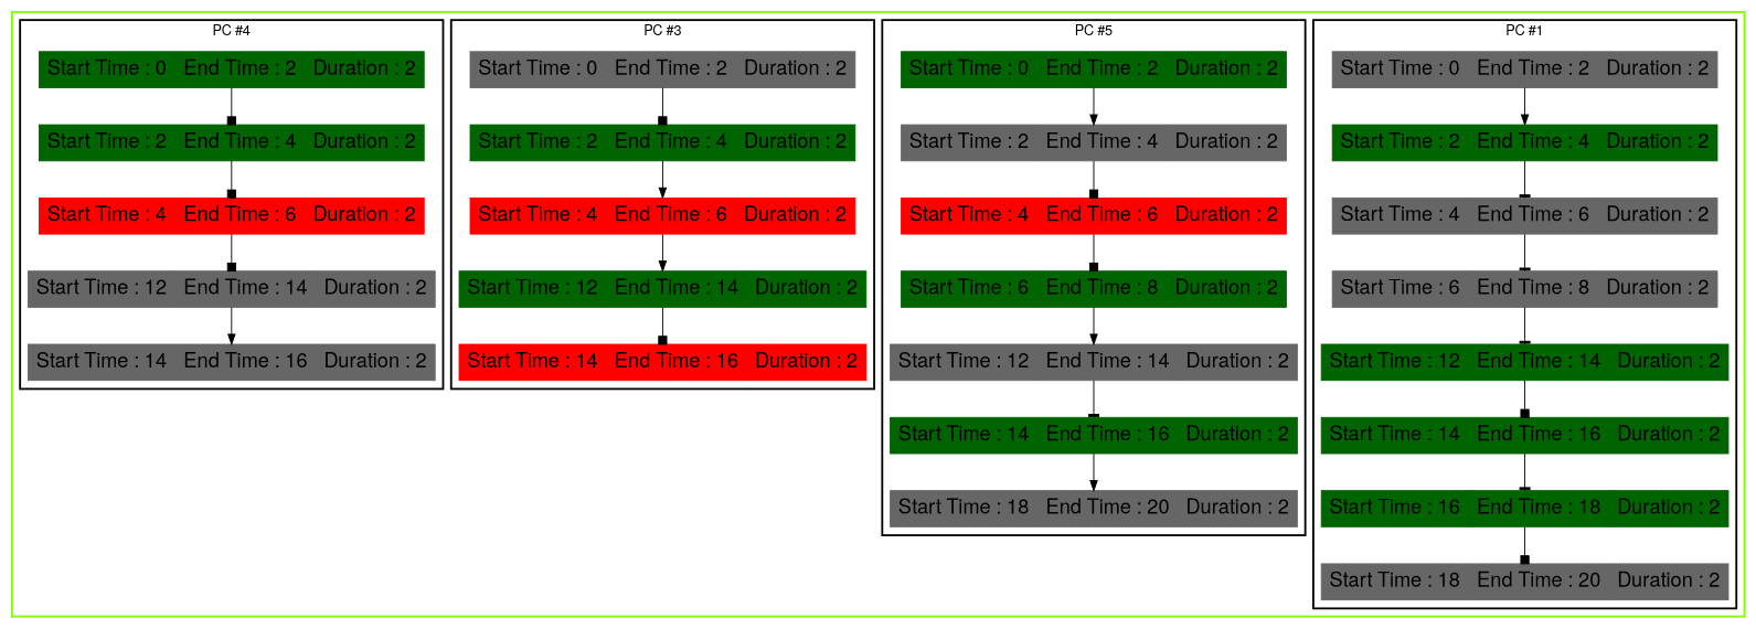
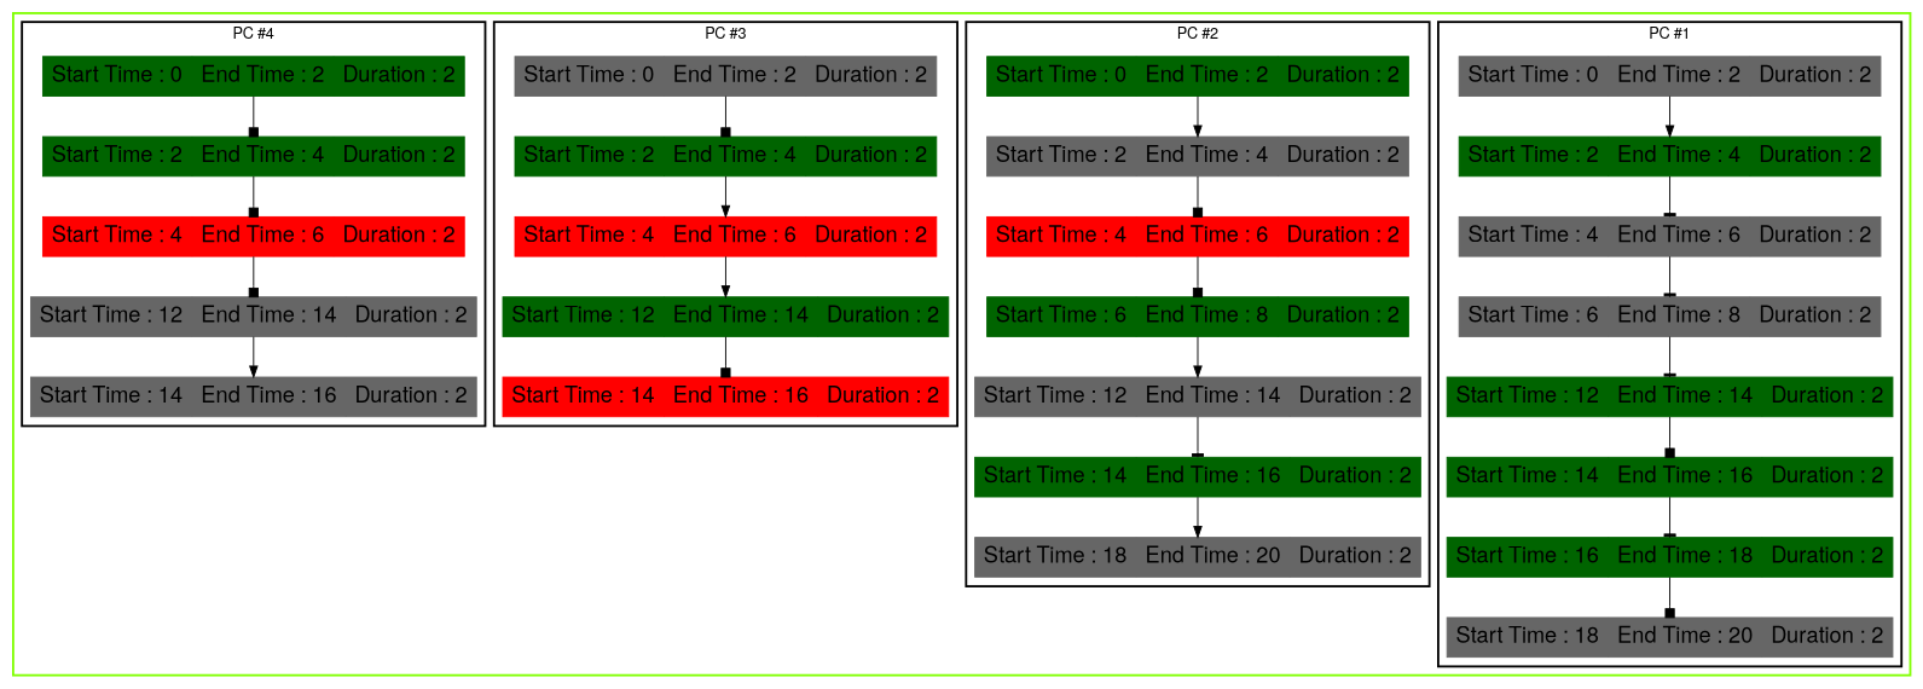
  digraph {
    fontname="Helvetica,Arial,sans-serif"
    rankdir=TB
    node [color=darkgreen fontname="Helvetica,Arial,sans-serif" fontsize=20 shape=record style=filled]
    edge [fontname="Helvetica,Arial,sans-serif" arrowhead=box]
    n1 [color=gray40 label="Start Time : 0 | End Time : 2 | Duration : 2"]
    n2 [label="Start Time : 2 | End Time : 4 | Duration : 2"]
    n3 [color=gray40 label="Start Time : 4 | End Time : 6 | Duration : 2"]
    n4 [color=gray40 label="Start Time : 6 | End Time : 8 | Duration : 2"]
    n5 [label="Start Time : 12 | End Time : 14 | Duration : 2"]
    n6 [label="Start Time : 14 | End Time : 16 | Duration : 2"]
    n7 [label="Start Time : 16 | End Time : 18 | Duration : 2"]
    n8 [color=gray40 label="Start Time : 18 | End Time : 20 | Duration : 2"]
    n9 [label="Start Time : 0 | End Time : 2 | Duration : 2"]
    n10 [color=gray40 label="Start Time : 2 | End Time : 4 | Duration : 2"]
    n11 [color=red label="Start Time : 4 | End Time : 6 | Duration : 2"]
    n12 [label="Start Time : 6 | End Time : 8 | Duration : 2"]
    n13 [color=gray40 label="Start Time : 12 | End Time : 14 | Duration : 2"]
    n14 [label="Start Time : 14 | End Time : 16 | Duration : 2"]
    n15 [color=gray40 label="Start Time : 18 | End Time : 20 | Duration : 2"]
    n16 [color=gray40 label="Start Time : 0 | End Time : 2 | Duration : 2"]
    n17 [label="Start Time : 2 | End Time : 4 | Duration : 2"]
    n18 [color=red label="Start Time : 4 | End Time : 6 | Duration : 2"]
    n19 [label="Start Time : 12 | End Time : 14 | Duration : 2"]
    n20 [color=red label="Start Time : 14 | End Time : 16 | Duration : 2"]
    n21 [label="Start Time : 0 | End Time : 2 | Duration : 2"]
    n22 [label="Start Time : 2 | End Time : 4 | Duration : 2"]
    n23 [color=red label="Start Time : 4 | End Time : 6 | Duration : 2"]
    n24 [color=gray40 label="Start Time : 12 | End Time : 14 | Duration : 2"]
    n25 [color=gray40 label="Start Time : 14 | End Time : 16 | Duration : 2"]
    subgraph cluster_1 {
      color=chartreuse
      style=bold
      subgraph cluster_2 {
        color=black
        label="PC #1"
        style=bold
        n1
        n2
        n3
        n4
        n5
        n6
        n7
        n8
      }
      subgraph cluster_3 {
        color=black
-       label="PC #5"
+       label="PC #2"
        style=bold
        n9
        n10
        n11
        n12
        n13
        n14
        n15
      }
      subgraph cluster_4 {
        color=black
        label="PC #3"
        style=bold
        n16
        n17
        n18
        n19
        n20
      }
      subgraph cluster_5 {
        color=black
        label="PC #4"
        style=bold
        n21
        n22
        n23
        n24
        n25
      }
    }
    n1 -> n2 [arrowhead=normal]
    n2 -> n3 [arrowhead=tee]
    n3 -> n4 [arrowhead=tee]
    n4 -> n5 [arrowhead=tee]
    n5 -> n6
    n6 -> n7 [arrowhead=tee]
    n7 -> n8
    n9 -> n10 [arrowhead=normal]
    n10 -> n11
    n11 -> n12
    n12 -> n13 [arrowhead=normal]
    n13 -> n14 [arrowhead=tee]
    n14 -> n15 [arrowhead=normal]
    n16 -> n17
    n17 -> n18 [arrowhead=normal]
    n18 -> n19 [arrowhead=normal]
    n19 -> n20
    n21 -> n22
    n22 -> n23
    n23 -> n24
    n24 -> n25 [arrowhead=normal]
  }
